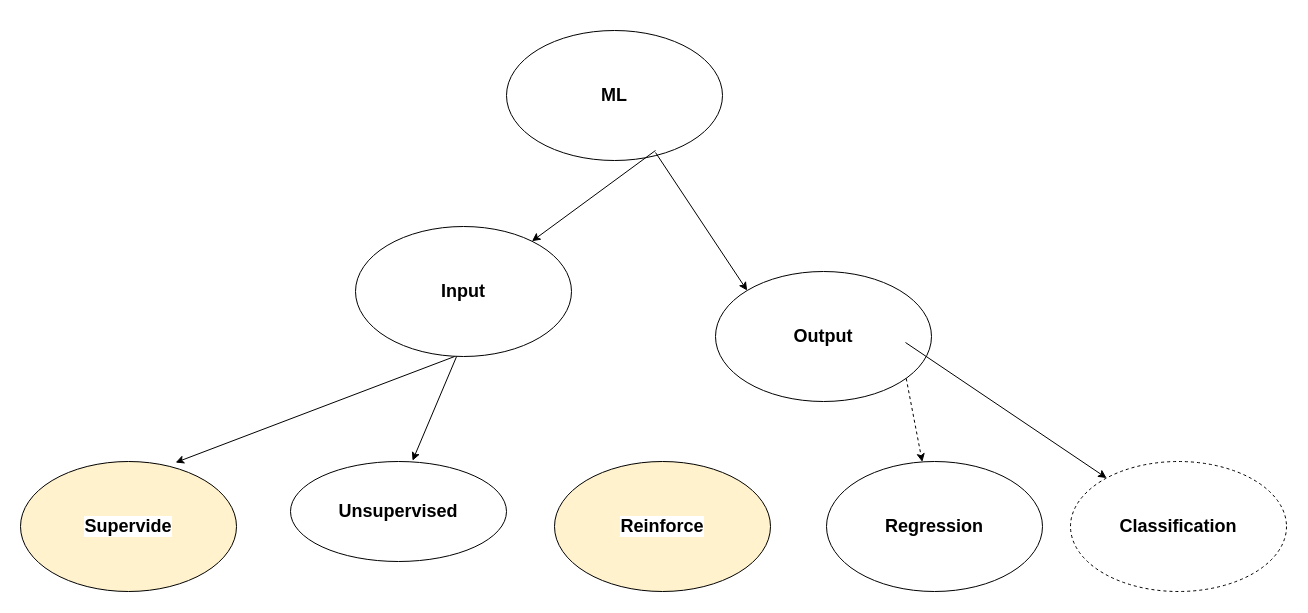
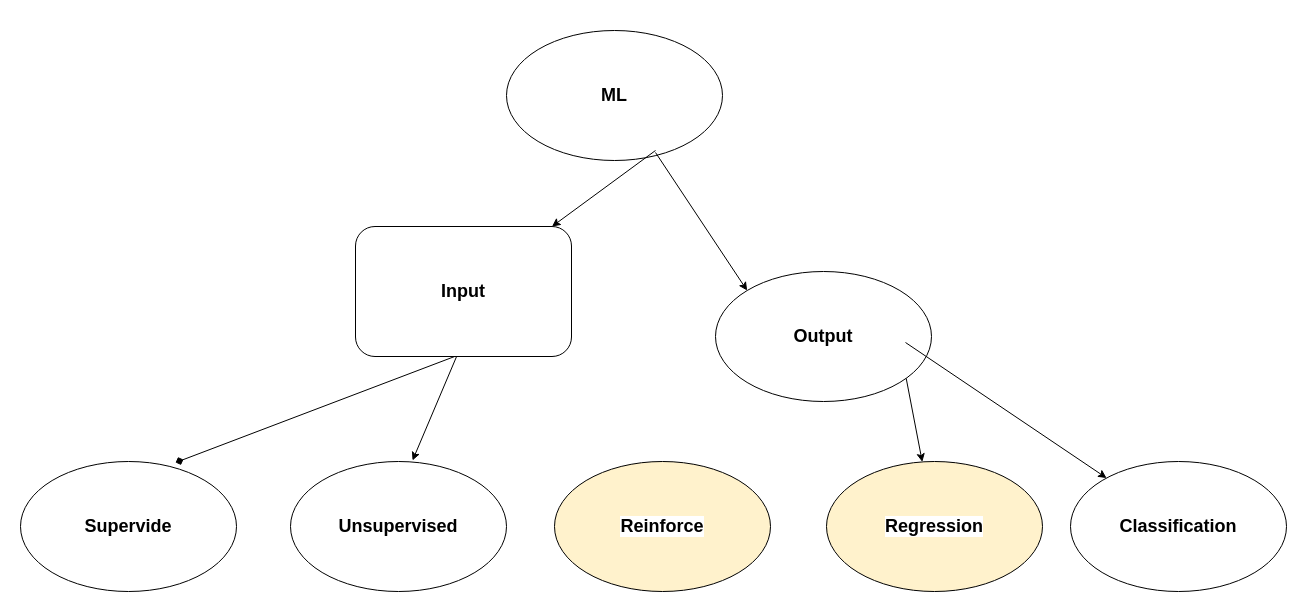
  <mxCell id="0" />
  <mxCell id="1" parent="0" />
  <mxCell id="2" value="" style="group" vertex="1" connectable="0" parent="1"><mxGeometry x="20" y="20" width="1266" height="571" as="geometry" /></mxCell>
  <mxCell id="3" value="&lt;b&gt;&lt;font style=&quot;font-size: 18px;&quot;&gt;ML&lt;/font&gt;&lt;/b&gt;" style="ellipse;whiteSpace=wrap;html=1;labelBackgroundColor=#FFFFFF;fillColor=#FFFFFF;" vertex="1" parent="2"><mxGeometry x="486" y="10" width="216" height="130" as="geometry" /></mxCell>
- <mxCell id="4" value="&lt;span style=&quot;font-size: 18px;&quot;&gt;&lt;b&gt;Input&lt;/b&gt;&lt;/span&gt;" style="ellipse;whiteSpace=wrap;html=1;labelBackgroundColor=#FFFFFF;fillColor=#FFFFFF;" vertex="1" parent="2"><mxGeometry x="335" y="206" width="216" height="130" as="geometry" /></mxCell>
+ <mxCell id="4" value="&lt;span style=&quot;font-size: 18px;&quot;&gt;&lt;b&gt;Input&lt;/b&gt;&lt;/span&gt;" style="whiteSpace=wrap;html=1;labelBackgroundColor=#FFFFFF;fillColor=#FFFFFF;rounded=1;" vertex="1" parent="2"><mxGeometry x="335" y="206" width="216" height="130" as="geometry" /></mxCell>
  <mxCell id="5" value="&lt;b&gt;&lt;font style=&quot;font-size: 18px;&quot;&gt;Output&lt;/font&gt;&lt;/b&gt;" style="ellipse;whiteSpace=wrap;html=1;labelBackgroundColor=#FFFFFF;fillColor=#FFFFFF;" vertex="1" parent="2"><mxGeometry x="695" y="251" width="216" height="130" as="geometry" /></mxCell>
- <mxCell id="6" value="&lt;span style=&quot;font-size: 18px;&quot;&gt;&lt;b&gt;Supervide&lt;/b&gt;&lt;/span&gt;" style="ellipse;whiteSpace=wrap;html=1;labelBackgroundColor=#FFFFFF;fillColor=#fff2cc;" vertex="1" parent="2"><mxGeometry y="441" width="216" height="130" as="geometry" /></mxCell>
- <mxCell id="7" value="&lt;span style=&quot;font-size: 18px;&quot;&gt;&lt;b&gt;Unsupervised&lt;/b&gt;&lt;/span&gt;" style="ellipse;whiteSpace=wrap;html=1;labelBackgroundColor=#FFFFFF;fillColor=#FFFFFF;" vertex="1" parent="2"><mxGeometry x="270" y="441" width="216" height="100" as="geometry" /></mxCell>
+ <mxCell id="6" value="&lt;span style=&quot;font-size: 18px;&quot;&gt;&lt;b&gt;Supervide&lt;/b&gt;&lt;/span&gt;" style="ellipse;whiteSpace=wrap;html=1;labelBackgroundColor=#FFFFFF;fillColor=#FFFFFF;" vertex="1" parent="2"><mxGeometry y="441" width="216" height="130" as="geometry" /></mxCell>
+ <mxCell id="7" value="&lt;span style=&quot;font-size: 18px;&quot;&gt;&lt;b&gt;Unsupervised&lt;/b&gt;&lt;/span&gt;" style="ellipse;whiteSpace=wrap;html=1;labelBackgroundColor=#FFFFFF;fillColor=#FFFFFF;" vertex="1" parent="2"><mxGeometry x="270" y="441" width="216" height="130" as="geometry" /></mxCell>
  <mxCell id="8" value="&lt;span style=&quot;font-size: 18px;&quot;&gt;&lt;b&gt;Reinforce&lt;/b&gt;&lt;/span&gt;" style="ellipse;whiteSpace=wrap;html=1;labelBackgroundColor=#FFFFFF;fillColor=#fff2cc;" vertex="1" parent="2"><mxGeometry x="534" y="441" width="216" height="130" as="geometry" /></mxCell>
- <mxCell id="9" value="&lt;span style=&quot;font-size: 18px;&quot;&gt;&lt;b&gt;Regression&lt;/b&gt;&lt;/span&gt;" style="ellipse;whiteSpace=wrap;html=1;labelBackgroundColor=#FFFFFF;fillColor=#FFFFFF;" vertex="1" parent="2"><mxGeometry x="806" y="441" width="216" height="130" as="geometry" /></mxCell>
- <mxCell id="10" value="&lt;span style=&quot;font-size: 18px;&quot;&gt;&lt;b&gt;Classification&lt;/b&gt;&lt;/span&gt;" style="ellipse;whiteSpace=wrap;html=1;labelBackgroundColor=#FFFFFF;fillColor=#FFFFFF;dashed=1;" vertex="1" parent="2"><mxGeometry x="1050" y="441" width="216" height="130" as="geometry" /></mxCell>
+ <mxCell id="9" value="&lt;span style=&quot;font-size: 18px;&quot;&gt;&lt;b&gt;Regression&lt;/b&gt;&lt;/span&gt;" style="ellipse;whiteSpace=wrap;html=1;labelBackgroundColor=#FFFFFF;fillColor=#fff2cc;" vertex="1" parent="2"><mxGeometry x="806" y="441" width="216" height="130" as="geometry" /></mxCell>
+ <mxCell id="10" value="&lt;span style=&quot;font-size: 18px;&quot;&gt;&lt;b&gt;Classification&lt;/b&gt;&lt;/span&gt;" style="ellipse;whiteSpace=wrap;html=1;labelBackgroundColor=#FFFFFF;fillColor=#FFFFFF;" vertex="1" parent="2"><mxGeometry x="1050" y="441" width="216" height="130" as="geometry" /></mxCell>
  <mxCell id="11" value="" style="endArrow=classic;html=1;rounded=0;fontSize=18;" edge="1" parent="2" target="4"><mxGeometry width="50" height="50" relative="1" as="geometry"><mxPoint x="635.01" y="130" as="sourcePoint" /><mxPoint x="595.002" y="190.01" as="targetPoint" /><Array as="points" /></mxGeometry></mxCell>
  <mxCell id="12" value="" style="endArrow=classic;html=1;rounded=0;fontSize=18;entryX=0;entryY=0;entryDx=0;entryDy=0;" edge="1" parent="2" target="5"><mxGeometry width="50" height="50" relative="1" as="geometry"><mxPoint x="635" y="132" as="sourcePoint" /><mxPoint x="521" y="231" as="targetPoint" /><Array as="points" /></mxGeometry></mxCell>
- <mxCell id="13" value="" style="endArrow=classic;html=1;rounded=0;fontSize=18;entryX=0.718;entryY=0.008;entryDx=0;entryDy=0;entryPerimeter=0;exitX=0.459;exitY=1;exitDx=0;exitDy=0;exitPerimeter=0;" edge="1" parent="2" source="4" target="6"><mxGeometry width="50" height="50" relative="1" as="geometry"><mxPoint x="439.01" y="332" as="sourcePoint" /><mxPoint x="315" y="423" as="targetPoint" /><Array as="points" /></mxGeometry></mxCell>
+ <mxCell id="13" value="" style="endArrow=diamond;html=1;rounded=0;fontSize=18;entryX=0.718;entryY=0.008;entryDx=0;entryDy=0;entryPerimeter=0;exitX=0.459;exitY=1;exitDx=0;exitDy=0;exitPerimeter=0;" edge="1" parent="2" source="4" target="6"><mxGeometry width="50" height="50" relative="1" as="geometry"><mxPoint x="439.01" y="332" as="sourcePoint" /><mxPoint x="315" y="423" as="targetPoint" /><Array as="points" /></mxGeometry></mxCell>
  <mxCell id="14" value="" style="endArrow=classic;html=1;rounded=0;fontSize=18;entryX=0.565;entryY=-0.008;entryDx=0;entryDy=0;entryPerimeter=0;exitX=0.468;exitY=1;exitDx=0;exitDy=0;exitPerimeter=0;" edge="1" parent="2" source="4" target="7"><mxGeometry width="50" height="50" relative="1" as="geometry"><mxPoint x="435" y="332" as="sourcePoint" /><mxPoint x="635" y="452" as="targetPoint" /><Array as="points" /></mxGeometry></mxCell>
  <mxCell id="15" value="" style="endArrow=classic;html=1;rounded=0;fontSize=18;" edge="1" parent="2" target="10"><mxGeometry width="50" height="50" relative="1" as="geometry"><mxPoint x="885" y="322" as="sourcePoint" /><mxPoint x="977" y="425" as="targetPoint" /><Array as="points" /></mxGeometry></mxCell>
- <mxCell id="16" value="" style="endArrow=classic;html=1;rounded=0;fontSize=18;exitX=0.883;exitY=0.823;exitDx=0;exitDy=0;exitPerimeter=0;dashed=1;" edge="1" parent="2" source="5" target="9"><mxGeometry width="50" height="50" relative="1" as="geometry"><mxPoint x="855" y="336" as="sourcePoint" /><mxPoint x="1056" y="472" as="targetPoint" /><Array as="points" /></mxGeometry></mxCell>
+ <mxCell id="16" value="" style="endArrow=classic;html=1;rounded=0;fontSize=18;exitX=0.883;exitY=0.823;exitDx=0;exitDy=0;exitPerimeter=0;" edge="1" parent="2" source="5" target="9"><mxGeometry width="50" height="50" relative="1" as="geometry"><mxPoint x="855" y="336" as="sourcePoint" /><mxPoint x="1056" y="472" as="targetPoint" /><Array as="points" /></mxGeometry></mxCell>
